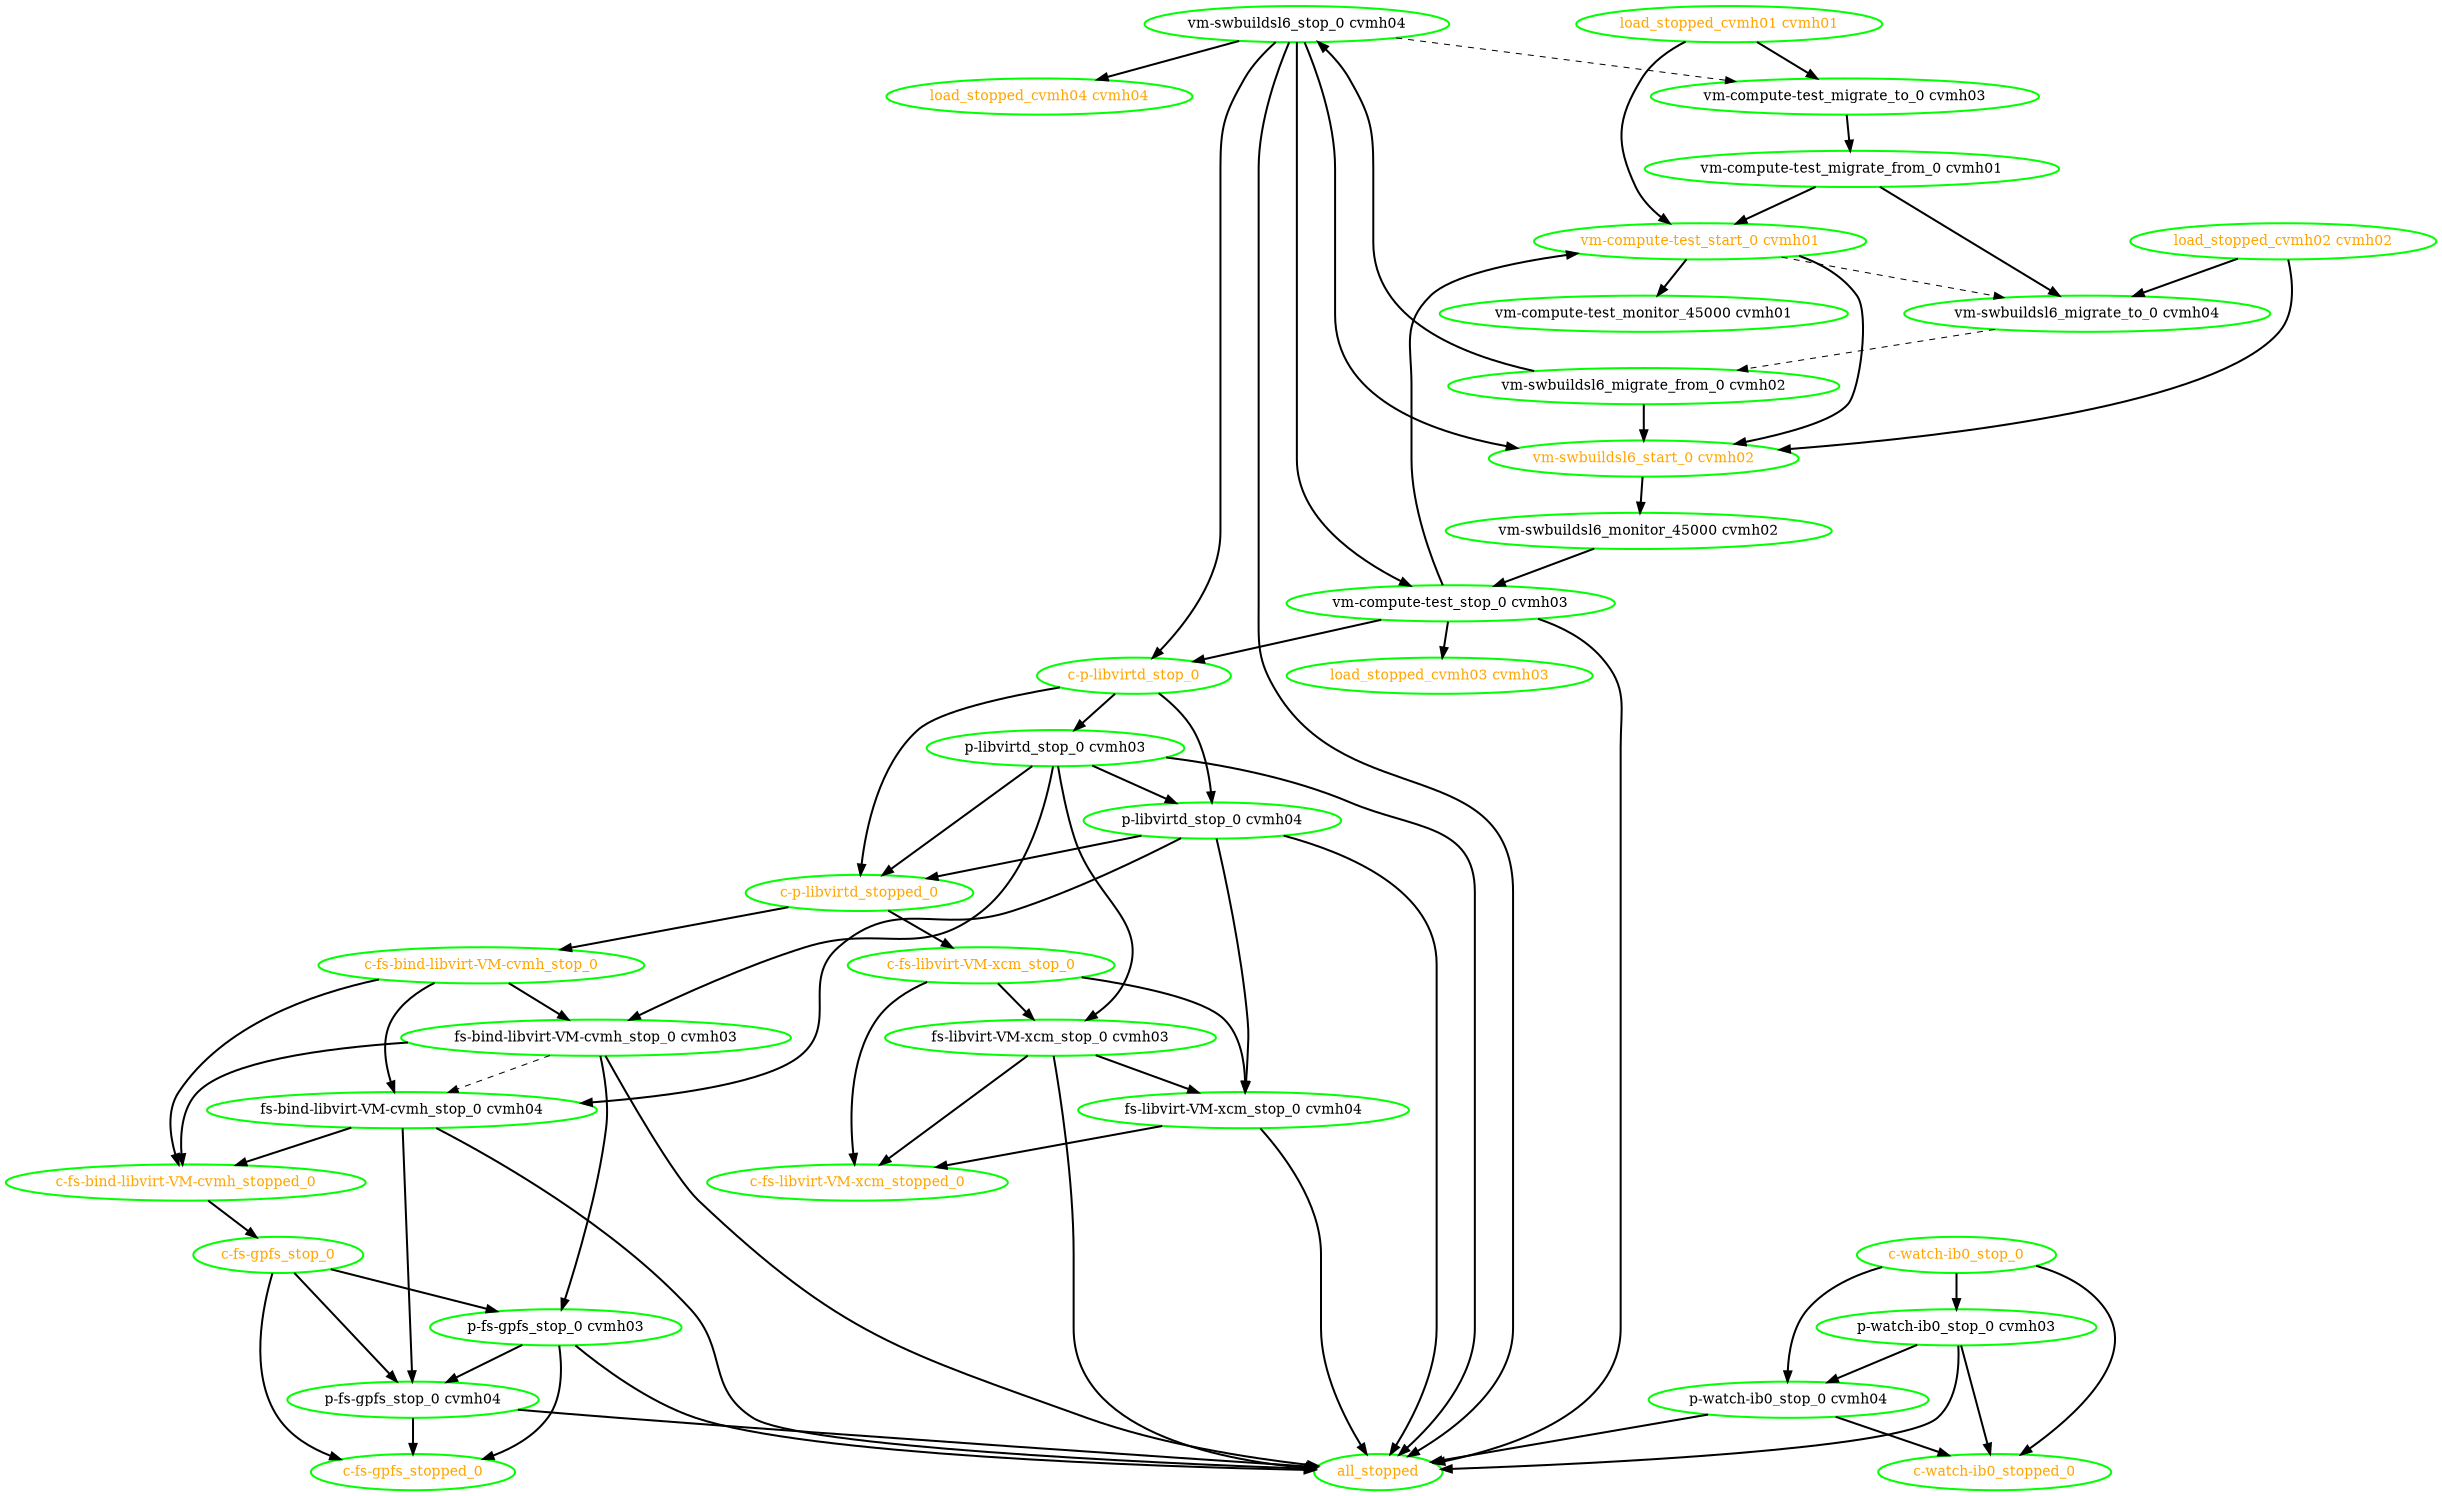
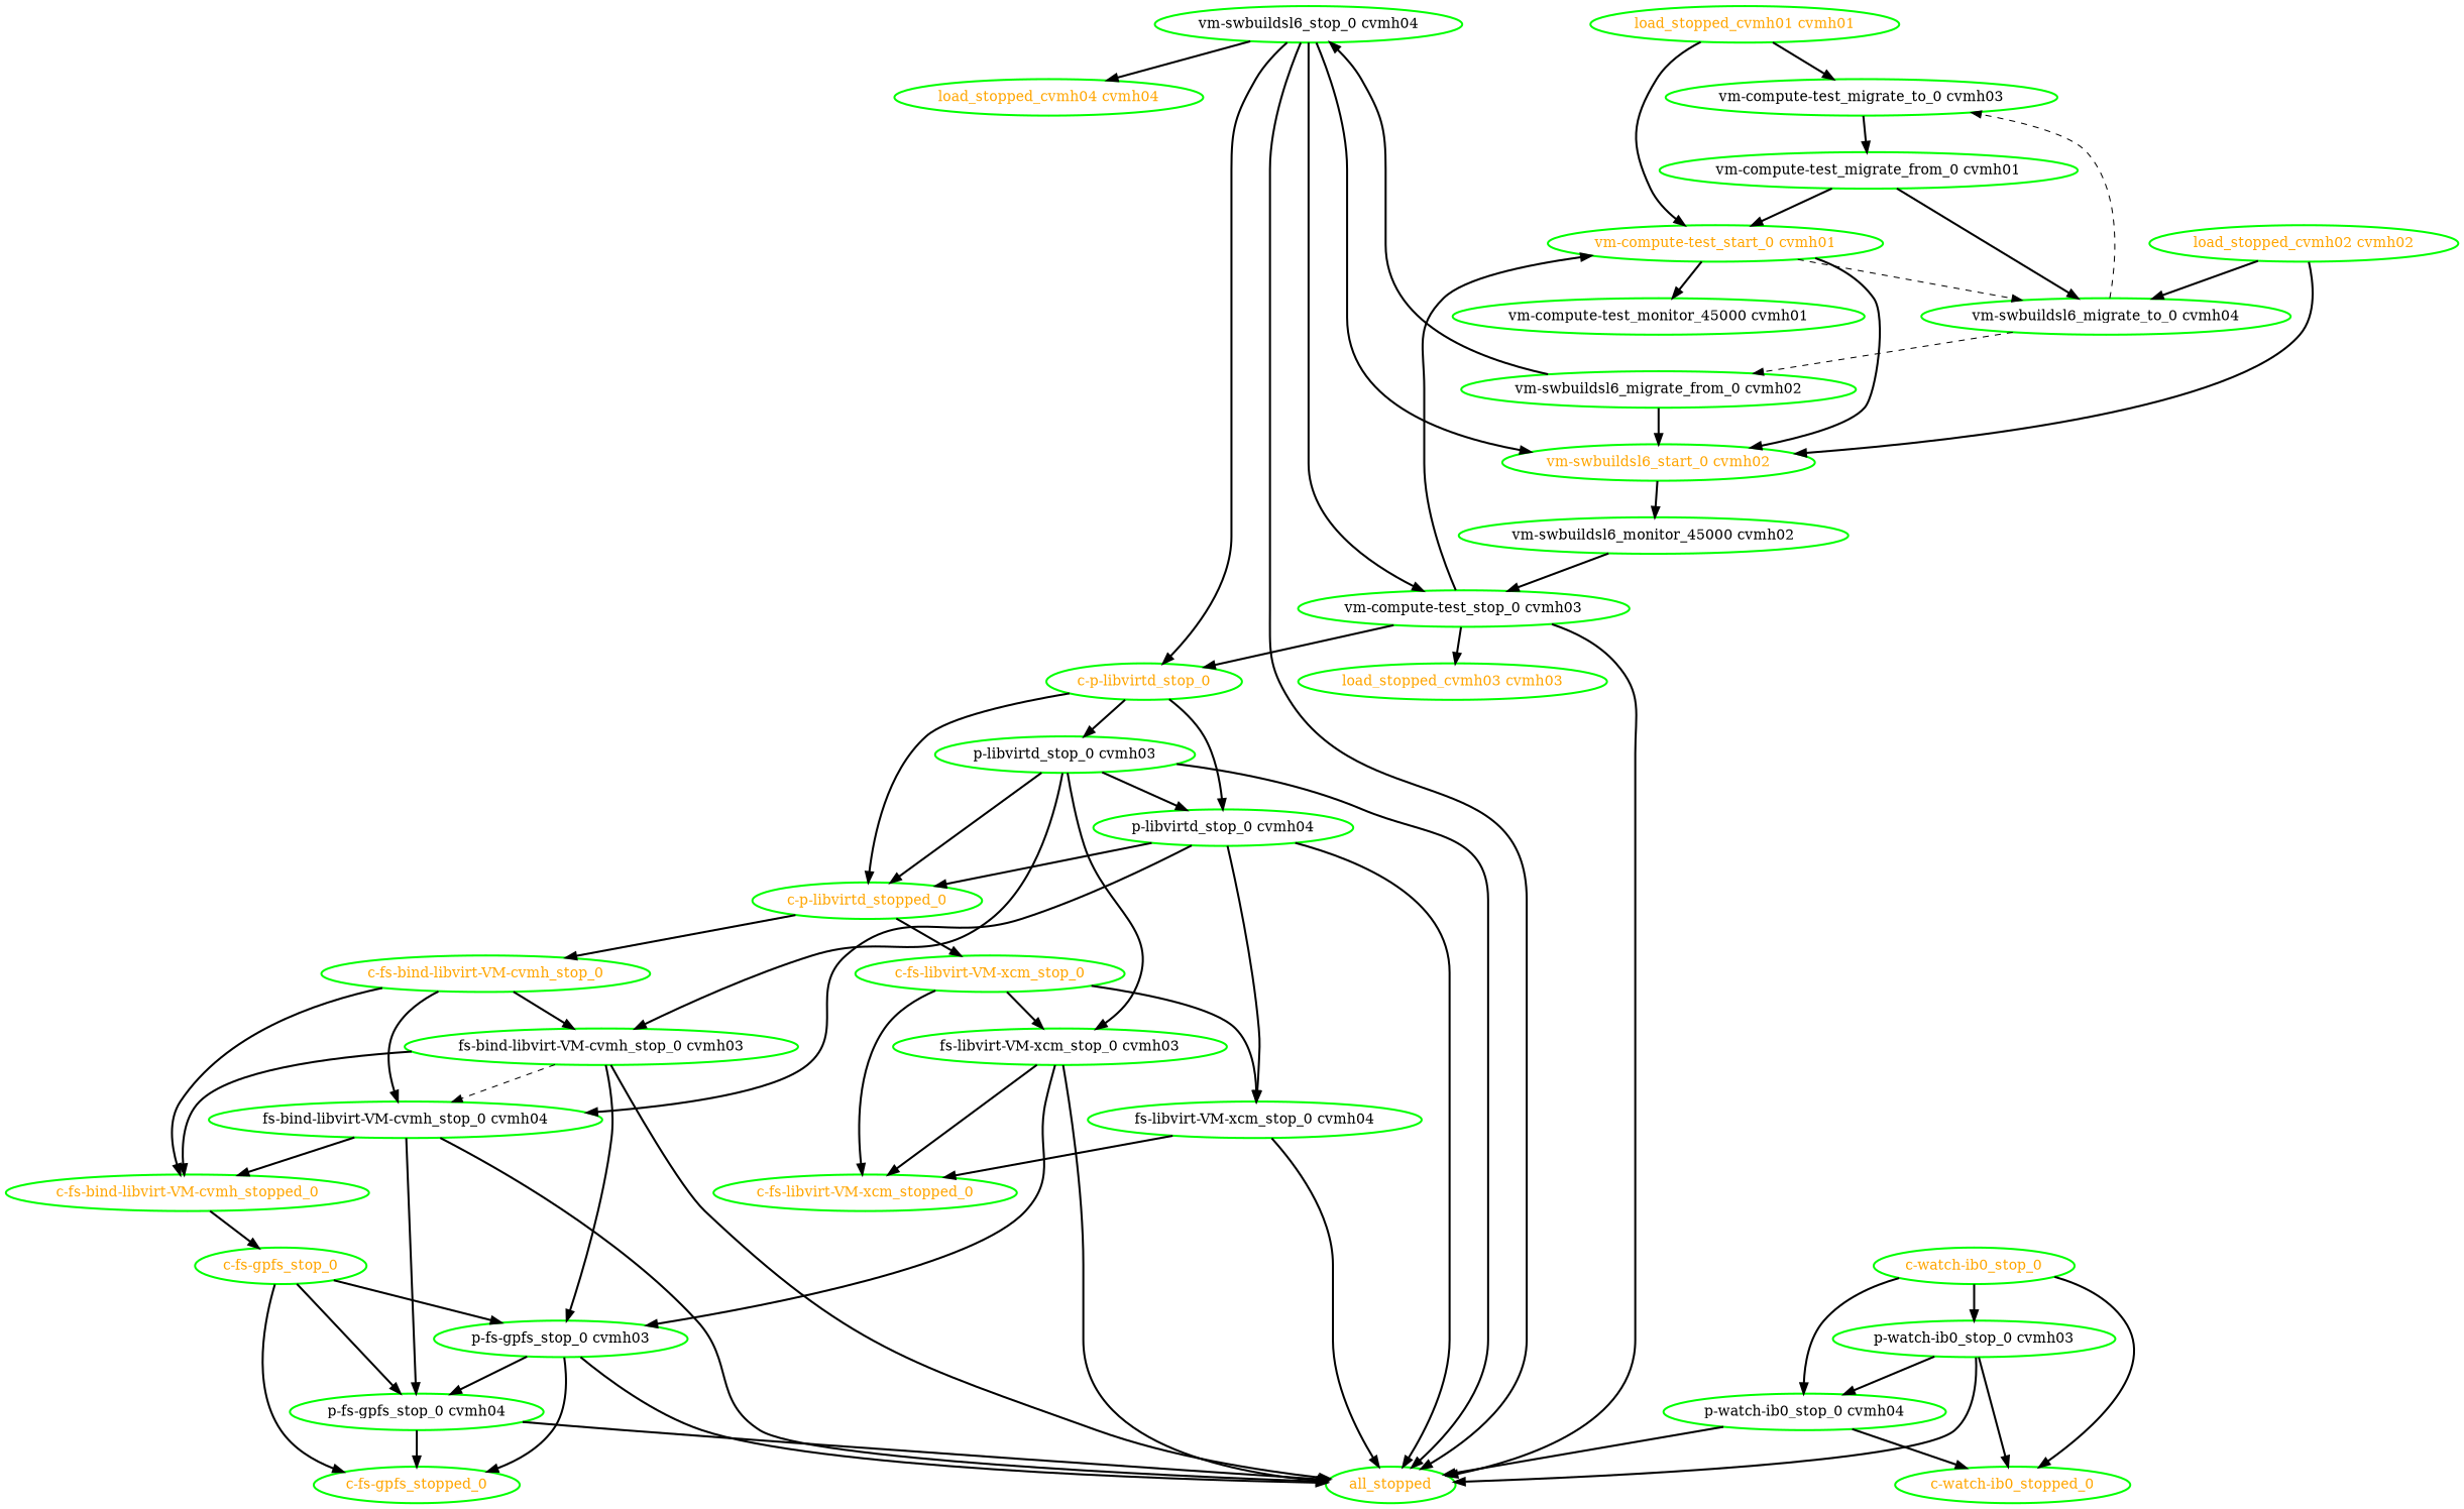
  digraph {
    node [color=green fontcolor=black style=bold]
    edge [style=bold]
    all_stopped [fontcolor=orange]
    "c-fs-bind-libvirt-VM-cvmh_stop_0" [fontcolor=orange]
    "c-fs-bind-libvirt-VM-cvmh_stopped_0" [fontcolor=orange]
    "fs-bind-libvirt-VM-cvmh_stop_0 cvmh03"
    "fs-bind-libvirt-VM-cvmh_stop_0 cvmh04"
    "c-fs-gpfs_stop_0" [fontcolor=orange]
    "p-fs-gpfs_stop_0 cvmh03"
    "p-fs-gpfs_stop_0 cvmh04"
    "c-fs-gpfs_stopped_0" [fontcolor=orange]
    "c-fs-libvirt-VM-xcm_stop_0" [fontcolor=orange]
    "c-fs-libvirt-VM-xcm_stopped_0" [fontcolor=orange]
    "fs-libvirt-VM-xcm_stop_0 cvmh03"
    "fs-libvirt-VM-xcm_stop_0 cvmh04"
    "c-p-libvirtd_stop_0" [fontcolor=orange]
    "c-p-libvirtd_stopped_0" [fontcolor=orange]
    "p-libvirtd_stop_0 cvmh03"
    "p-libvirtd_stop_0 cvmh04"
    "c-watch-ib0_stop_0" [fontcolor=orange]
    "c-watch-ib0_stopped_0" [fontcolor=orange]
    "p-watch-ib0_stop_0 cvmh03"
    "p-watch-ib0_stop_0 cvmh04"
    "load_stopped_cvmh01 cvmh01" [fontcolor=orange]
    "vm-compute-test_migrate_to_0 cvmh03"
    "vm-compute-test_start_0 cvmh01" [fontcolor=orange]
    "vm-compute-test_migrate_from_0 cvmh01"
    "vm-swbuildsl6_migrate_to_0 cvmh04"
    "vm-swbuildsl6_start_0 cvmh02" [fontcolor=orange]
    "vm-compute-test_monitor_45000 cvmh01"
    "vm-swbuildsl6_migrate_from_0 cvmh02"
    "vm-swbuildsl6_monitor_45000 cvmh02"
    "load_stopped_cvmh02 cvmh02" [fontcolor=orange]
    "vm-swbuildsl6_stop_0 cvmh04"
    "vm-compute-test_stop_0 cvmh03"
    "load_stopped_cvmh03 cvmh03" [fontcolor=orange]
    "load_stopped_cvmh04 cvmh04" [fontcolor=orange]
    "c-fs-bind-libvirt-VM-cvmh_stop_0" -> "c-fs-bind-libvirt-VM-cvmh_stopped_0"
    "c-fs-bind-libvirt-VM-cvmh_stop_0" -> "fs-bind-libvirt-VM-cvmh_stop_0 cvmh03"
    "c-fs-bind-libvirt-VM-cvmh_stop_0" -> "fs-bind-libvirt-VM-cvmh_stop_0 cvmh04"
    "c-fs-bind-libvirt-VM-cvmh_stopped_0" -> "c-fs-gpfs_stop_0"
    "fs-bind-libvirt-VM-cvmh_stop_0 cvmh03" -> all_stopped
    "fs-bind-libvirt-VM-cvmh_stop_0 cvmh03" -> "c-fs-bind-libvirt-VM-cvmh_stopped_0"
    "fs-bind-libvirt-VM-cvmh_stop_0 cvmh03" -> "fs-bind-libvirt-VM-cvmh_stop_0 cvmh04" [style=dashed]
    "fs-bind-libvirt-VM-cvmh_stop_0 cvmh03" -> "p-fs-gpfs_stop_0 cvmh03"
    "fs-bind-libvirt-VM-cvmh_stop_0 cvmh04" -> all_stopped
    "fs-bind-libvirt-VM-cvmh_stop_0 cvmh04" -> "c-fs-bind-libvirt-VM-cvmh_stopped_0"
    "fs-bind-libvirt-VM-cvmh_stop_0 cvmh04" -> "p-fs-gpfs_stop_0 cvmh04"
    "c-fs-gpfs_stop_0" -> "p-fs-gpfs_stop_0 cvmh03"
    "c-fs-gpfs_stop_0" -> "p-fs-gpfs_stop_0 cvmh04"
    "c-fs-gpfs_stop_0" -> "c-fs-gpfs_stopped_0"
    "p-fs-gpfs_stop_0 cvmh03" -> all_stopped
    "p-fs-gpfs_stop_0 cvmh03" -> "p-fs-gpfs_stop_0 cvmh04"
    "p-fs-gpfs_stop_0 cvmh03" -> "c-fs-gpfs_stopped_0"
    "p-fs-gpfs_stop_0 cvmh04" -> all_stopped
    "p-fs-gpfs_stop_0 cvmh04" -> "c-fs-gpfs_stopped_0"
    "c-fs-libvirt-VM-xcm_stop_0" -> "c-fs-libvirt-VM-xcm_stopped_0"
    "c-fs-libvirt-VM-xcm_stop_0" -> "fs-libvirt-VM-xcm_stop_0 cvmh03"
    "c-fs-libvirt-VM-xcm_stop_0" -> "fs-libvirt-VM-xcm_stop_0 cvmh04"
    "fs-libvirt-VM-xcm_stop_0 cvmh03" -> all_stopped
    "fs-libvirt-VM-xcm_stop_0 cvmh03" -> "c-fs-libvirt-VM-xcm_stopped_0"
-   "fs-libvirt-VM-xcm_stop_0 cvmh03" -> "fs-libvirt-VM-xcm_stop_0 cvmh04"
+   "fs-libvirt-VM-xcm_stop_0 cvmh03" -> "p-fs-gpfs_stop_0 cvmh03"
    "fs-libvirt-VM-xcm_stop_0 cvmh04" -> all_stopped
    "fs-libvirt-VM-xcm_stop_0 cvmh04" -> "c-fs-libvirt-VM-xcm_stopped_0"
    "c-p-libvirtd_stop_0" -> "c-p-libvirtd_stopped_0"
    "c-p-libvirtd_stop_0" -> "p-libvirtd_stop_0 cvmh03"
    "c-p-libvirtd_stop_0" -> "p-libvirtd_stop_0 cvmh04"
    "c-p-libvirtd_stopped_0" -> "c-fs-bind-libvirt-VM-cvmh_stop_0"
    "c-p-libvirtd_stopped_0" -> "c-fs-libvirt-VM-xcm_stop_0"
    "p-libvirtd_stop_0 cvmh03" -> all_stopped
    "p-libvirtd_stop_0 cvmh03" -> "fs-bind-libvirt-VM-cvmh_stop_0 cvmh03"
    "p-libvirtd_stop_0 cvmh03" -> "fs-libvirt-VM-xcm_stop_0 cvmh03"
    "p-libvirtd_stop_0 cvmh03" -> "c-p-libvirtd_stopped_0"
    "p-libvirtd_stop_0 cvmh03" -> "p-libvirtd_stop_0 cvmh04"
    "p-libvirtd_stop_0 cvmh04" -> all_stopped
    "p-libvirtd_stop_0 cvmh04" -> "fs-bind-libvirt-VM-cvmh_stop_0 cvmh04"
    "p-libvirtd_stop_0 cvmh04" -> "fs-libvirt-VM-xcm_stop_0 cvmh04"
    "p-libvirtd_stop_0 cvmh04" -> "c-p-libvirtd_stopped_0"
    "c-watch-ib0_stop_0" -> "c-watch-ib0_stopped_0"
    "c-watch-ib0_stop_0" -> "p-watch-ib0_stop_0 cvmh03"
    "c-watch-ib0_stop_0" -> "p-watch-ib0_stop_0 cvmh04"
    "p-watch-ib0_stop_0 cvmh03" -> all_stopped
    "p-watch-ib0_stop_0 cvmh03" -> "c-watch-ib0_stopped_0"
    "p-watch-ib0_stop_0 cvmh03" -> "p-watch-ib0_stop_0 cvmh04"
    "p-watch-ib0_stop_0 cvmh04" -> all_stopped
    "p-watch-ib0_stop_0 cvmh04" -> "c-watch-ib0_stopped_0"
    "load_stopped_cvmh01 cvmh01" -> "vm-compute-test_migrate_to_0 cvmh03"
    "load_stopped_cvmh01 cvmh01" -> "vm-compute-test_start_0 cvmh01"
    "vm-compute-test_migrate_to_0 cvmh03" -> "vm-compute-test_migrate_from_0 cvmh01"
    "vm-compute-test_start_0 cvmh01" -> "vm-swbuildsl6_migrate_to_0 cvmh04" [style=dashed]
    "vm-compute-test_start_0 cvmh01" -> "vm-swbuildsl6_start_0 cvmh02"
    "vm-compute-test_start_0 cvmh01" -> "vm-compute-test_monitor_45000 cvmh01"
    "vm-compute-test_migrate_from_0 cvmh01" -> "vm-compute-test_start_0 cvmh01"
    "vm-compute-test_migrate_from_0 cvmh01" -> "vm-swbuildsl6_migrate_to_0 cvmh04"
    "vm-swbuildsl6_migrate_to_0 cvmh04" -> "vm-swbuildsl6_migrate_from_0 cvmh02" [style=dashed]
    "vm-swbuildsl6_start_0 cvmh02" -> "vm-swbuildsl6_monitor_45000 cvmh02"
    "vm-swbuildsl6_migrate_from_0 cvmh02" -> "vm-swbuildsl6_start_0 cvmh02"
    "vm-swbuildsl6_migrate_from_0 cvmh02" -> "vm-swbuildsl6_stop_0 cvmh04"
    "vm-swbuildsl6_monitor_45000 cvmh02" -> "vm-compute-test_stop_0 cvmh03"
    "load_stopped_cvmh02 cvmh02" -> "vm-swbuildsl6_migrate_to_0 cvmh04"
    "load_stopped_cvmh02 cvmh02" -> "vm-swbuildsl6_start_0 cvmh02"
    "vm-swbuildsl6_stop_0 cvmh04" -> all_stopped
    "vm-swbuildsl6_stop_0 cvmh04" -> "c-p-libvirtd_stop_0"
-   "vm-swbuildsl6_stop_0 cvmh04" -> "vm-compute-test_migrate_to_0 cvmh03" [style=dashed]
+   "vm-swbuildsl6_migrate_to_0 cvmh04" -> "vm-compute-test_migrate_to_0 cvmh03" [style=dashed]
    "vm-swbuildsl6_stop_0 cvmh04" -> "vm-swbuildsl6_start_0 cvmh02"
    "vm-swbuildsl6_stop_0 cvmh04" -> "vm-compute-test_stop_0 cvmh03"
    "vm-swbuildsl6_stop_0 cvmh04" -> "load_stopped_cvmh04 cvmh04"
    "vm-compute-test_stop_0 cvmh03" -> all_stopped
    "vm-compute-test_stop_0 cvmh03" -> "c-p-libvirtd_stop_0"
    "vm-compute-test_stop_0 cvmh03" -> "vm-compute-test_start_0 cvmh01"
    "vm-compute-test_stop_0 cvmh03" -> "load_stopped_cvmh03 cvmh03"
  }
